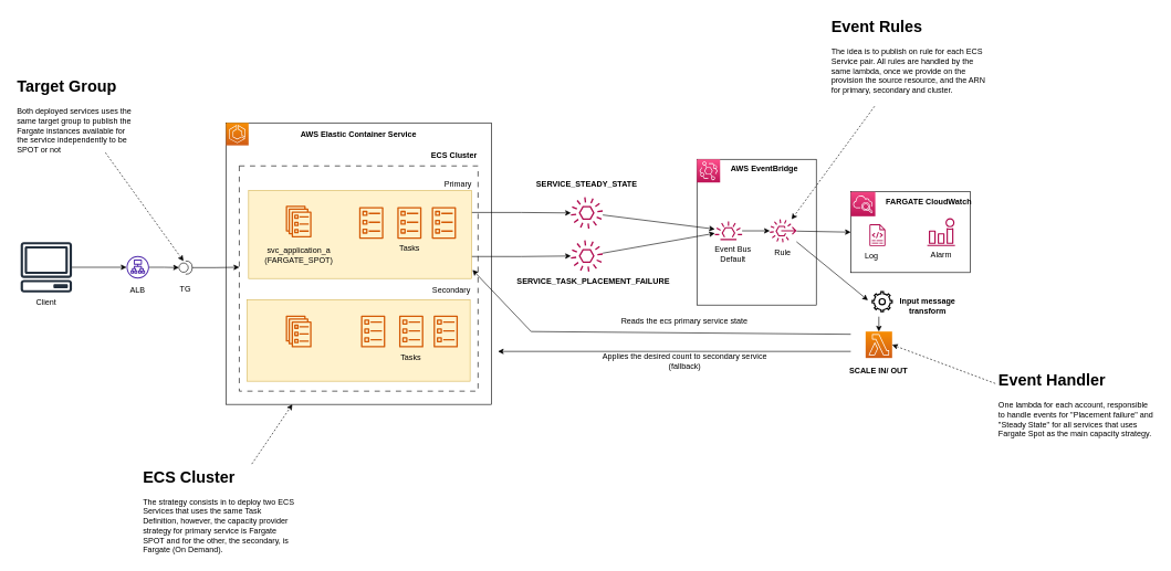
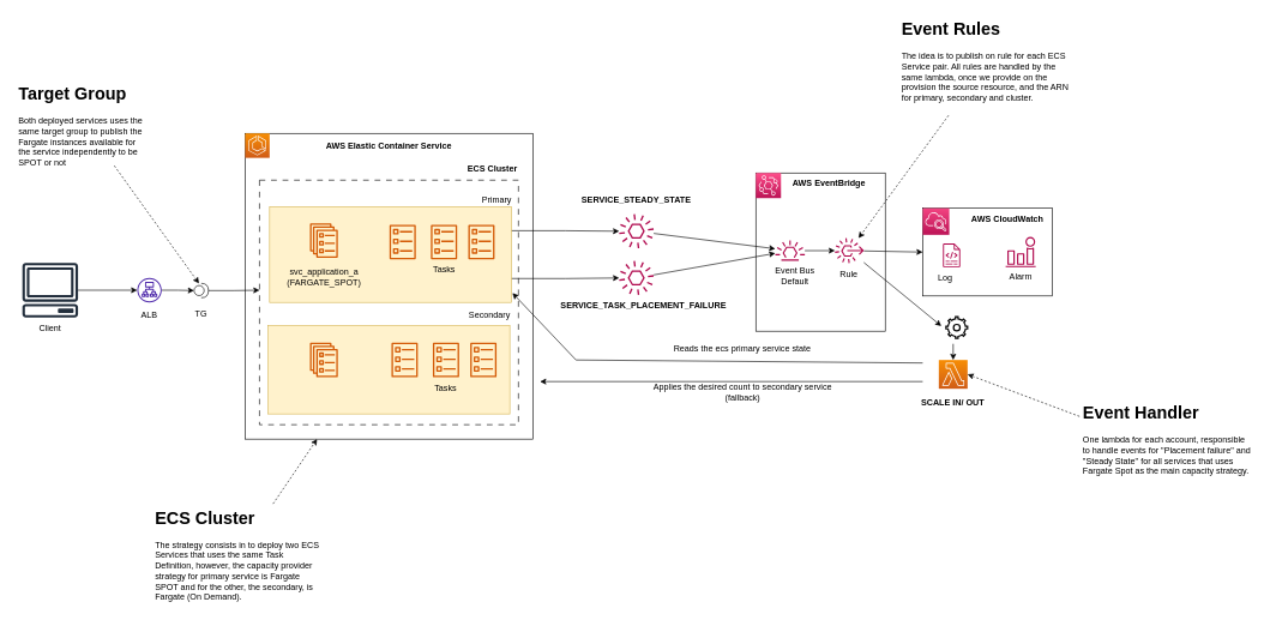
  <mxCell id="0" />
  <mxCell id="1" parent="0" />
  <mxCell id="2" value="" style="rounded=0;whiteSpace=wrap;html=1;" parent="1" vertex="1"><mxGeometry x="340" y="185" width="400" height="425" as="geometry" /></mxCell>
  <mxCell id="3" value="" style="rounded=0;whiteSpace=wrap;html=1;dashed=1;dashPattern=8 8;fillColor=none;" parent="1" vertex="1"><mxGeometry x="360" y="250" width="360" height="340" as="geometry" /></mxCell>
  <mxCell id="4" value="" style="rounded=0;whiteSpace=wrap;html=1;fillColor=#fff2cc;strokeColor=#d6b656;" parent="1" vertex="1"><mxGeometry x="372" y="452" width="336" height="123" as="geometry" /></mxCell>
  <mxCell id="5" value="" style="rounded=0;whiteSpace=wrap;html=1;" parent="1" vertex="1"><mxGeometry x="1282" y="289" width="180" height="122" as="geometry" /></mxCell>
  <mxCell id="6" value="" style="rounded=0;whiteSpace=wrap;html=1;" parent="1" vertex="1"><mxGeometry x="1050" y="240" width="180" height="220" as="geometry" /></mxCell>
  <mxCell id="7" style="edgeStyle=orthogonalEdgeStyle;rounded=0;orthogonalLoop=1;jettySize=auto;html=1;exitX=1;exitY=0.25;exitDx=0;exitDy=0;" parent="1" source="9" target="13" edge="1"><mxGeometry relative="1" as="geometry" /></mxCell>
  <mxCell id="8" style="edgeStyle=orthogonalEdgeStyle;rounded=0;orthogonalLoop=1;jettySize=auto;html=1;exitX=1;exitY=0.75;exitDx=0;exitDy=0;" parent="1" source="9" target="35" edge="1"><mxGeometry relative="1" as="geometry" /></mxCell>
  <mxCell id="9" value="" style="rounded=0;whiteSpace=wrap;html=1;fillColor=#fff2cc;strokeColor=#d6b656;" parent="1" vertex="1"><mxGeometry x="374" y="287" width="336" height="133" as="geometry" /></mxCell>
  <mxCell id="10" style="edgeStyle=none;rounded=0;orthogonalLoop=1;jettySize=auto;html=1;" parent="1" source="11" target="43" edge="1"><mxGeometry relative="1" as="geometry" /></mxCell>
  <mxCell id="11" value="" style="sketch=0;outlineConnect=0;fontColor=#232F3E;gradientColor=none;fillColor=#B0084D;strokeColor=none;dashed=0;verticalLabelPosition=bottom;verticalAlign=top;align=center;html=1;fontSize=12;fontStyle=0;aspect=fixed;pointerEvents=1;shape=mxgraph.aws4.eventbridge_default_event_bus_resource;" parent="1" vertex="1"><mxGeometry x="1077" y="334" width="41.2" height="28" as="geometry" /></mxCell>
  <mxCell id="12" style="rounded=0;orthogonalLoop=1;jettySize=auto;html=1;" parent="1" source="13" target="11" edge="1"><mxGeometry relative="1" as="geometry"><mxPoint x="1060" y="345.558" as="targetPoint" /></mxGeometry></mxCell>
  <mxCell id="13" value="" style="sketch=0;outlineConnect=0;fontColor=#232F3E;gradientColor=none;fillColor=#B0084D;strokeColor=none;dashed=0;verticalLabelPosition=bottom;verticalAlign=top;align=center;html=1;fontSize=12;fontStyle=0;aspect=fixed;pointerEvents=1;shape=mxgraph.aws4.event;" parent="1" vertex="1"><mxGeometry x="860" y="297" width="48" height="48" as="geometry" /></mxCell>
  <mxCell id="14" value="" style="sketch=0;points=[[0,0,0],[0.25,0,0],[0.5,0,0],[0.75,0,0],[1,0,0],[0,1,0],[0.25,1,0],[0.5,1,0],[0.75,1,0],[1,1,0],[0,0.25,0],[0,0.5,0],[0,0.75,0],[1,0.25,0],[1,0.5,0],[1,0.75,0]];outlineConnect=0;fontColor=#232F3E;gradientColor=#F78E04;gradientDirection=north;fillColor=#D05C17;strokeColor=#ffffff;dashed=0;verticalLabelPosition=bottom;verticalAlign=top;align=center;html=1;fontSize=12;fontStyle=0;aspect=fixed;shape=mxgraph.aws4.resourceIcon;resIcon=mxgraph.aws4.ecs;" parent="1" vertex="1"><mxGeometry x="340" y="185" width="34" height="34" as="geometry" /></mxCell>
  <mxCell id="15" value="svc_application_a&lt;br&gt;(FARGATE_SPOT)" style="text;html=1;strokeColor=none;fillColor=none;align=center;verticalAlign=middle;whiteSpace=wrap;rounded=0;" parent="1" vertex="1"><mxGeometry x="419.5" y="370" width="60" height="30" as="geometry" /></mxCell>
  <mxCell id="16" value="" style="sketch=0;outlineConnect=0;fontColor=#232F3E;gradientColor=none;fillColor=#D45B07;strokeColor=none;dashed=0;verticalLabelPosition=bottom;verticalAlign=top;align=center;html=1;fontSize=12;fontStyle=0;aspect=fixed;pointerEvents=1;shape=mxgraph.aws4.ecs_service;dashPattern=8 8;" parent="1" vertex="1"><mxGeometry x="430" y="310" width="39" height="48" as="geometry" /></mxCell>
  <mxCell id="17" value="" style="sketch=0;outlineConnect=0;fontColor=#232F3E;gradientColor=none;fillColor=#D45B07;strokeColor=none;dashed=0;verticalLabelPosition=bottom;verticalAlign=top;align=center;html=1;fontSize=12;fontStyle=0;aspect=fixed;pointerEvents=1;shape=mxgraph.aws4.ecs_service;dashPattern=8 8;" parent="1" vertex="1"><mxGeometry x="430" y="476" width="39" height="48" as="geometry" /></mxCell>
  <mxCell id="18" value="" style="sketch=0;outlineConnect=0;fontColor=#232F3E;gradientColor=none;fillColor=#D45B07;strokeColor=none;dashed=0;verticalLabelPosition=bottom;verticalAlign=top;align=center;html=1;fontSize=12;fontStyle=0;aspect=fixed;pointerEvents=1;shape=mxgraph.aws4.ecs_task;dashPattern=8 8;" parent="1" vertex="1"><mxGeometry x="540.5" y="312" width="37" height="48" as="geometry" /></mxCell>
  <mxCell id="19" value="" style="sketch=0;outlineConnect=0;fontColor=#232F3E;gradientColor=none;fillColor=#D45B07;strokeColor=none;dashed=0;verticalLabelPosition=bottom;verticalAlign=top;align=center;html=1;fontSize=12;fontStyle=0;aspect=fixed;pointerEvents=1;shape=mxgraph.aws4.ecs_task;dashPattern=8 8;" parent="1" vertex="1"><mxGeometry x="650" y="312" width="37" height="48" as="geometry" /></mxCell>
  <mxCell id="20" value="" style="sketch=0;outlineConnect=0;fontColor=#232F3E;gradientColor=none;fillColor=#D45B07;strokeColor=none;dashed=0;verticalLabelPosition=bottom;verticalAlign=top;align=center;html=1;fontSize=12;fontStyle=0;aspect=fixed;pointerEvents=1;shape=mxgraph.aws4.ecs_task;dashPattern=8 8;" parent="1" vertex="1"><mxGeometry x="598" y="312" width="37" height="48" as="geometry" /></mxCell>
  <mxCell id="21" value="Tasks" style="text;html=1;strokeColor=none;fillColor=none;align=center;verticalAlign=middle;whiteSpace=wrap;rounded=0;" parent="1" vertex="1"><mxGeometry x="586.5" y="360" width="60" height="30" as="geometry" /></mxCell>
  <mxCell id="22" value="" style="sketch=0;outlineConnect=0;fontColor=#232F3E;gradientColor=none;fillColor=#D45B07;strokeColor=none;dashed=0;verticalLabelPosition=bottom;verticalAlign=top;align=center;html=1;fontSize=12;fontStyle=0;aspect=fixed;pointerEvents=1;shape=mxgraph.aws4.ecs_task;dashPattern=8 8;" parent="1" vertex="1"><mxGeometry x="543.25" y="476" width="37" height="48" as="geometry" /></mxCell>
  <mxCell id="23" value="" style="sketch=0;outlineConnect=0;fontColor=#232F3E;gradientColor=none;fillColor=#D45B07;strokeColor=none;dashed=0;verticalLabelPosition=bottom;verticalAlign=top;align=center;html=1;fontSize=12;fontStyle=0;aspect=fixed;pointerEvents=1;shape=mxgraph.aws4.ecs_task;dashPattern=8 8;" parent="1" vertex="1"><mxGeometry x="652.75" y="476" width="37" height="48" as="geometry" /></mxCell>
  <mxCell id="24" value="" style="sketch=0;outlineConnect=0;fontColor=#232F3E;gradientColor=none;fillColor=#D45B07;strokeColor=none;dashed=0;verticalLabelPosition=bottom;verticalAlign=top;align=center;html=1;fontSize=12;fontStyle=0;aspect=fixed;pointerEvents=1;shape=mxgraph.aws4.ecs_task;dashPattern=8 8;" parent="1" vertex="1"><mxGeometry x="600.75" y="476" width="37" height="48" as="geometry" /></mxCell>
  <mxCell id="25" value="Tasks" style="text;html=1;strokeColor=none;fillColor=none;align=center;verticalAlign=middle;whiteSpace=wrap;rounded=0;" parent="1" vertex="1"><mxGeometry x="589.25" y="524" width="60" height="30" as="geometry" /></mxCell>
  <mxCell id="26" value="ECS Cluster" style="text;html=1;strokeColor=none;fillColor=none;align=center;verticalAlign=middle;whiteSpace=wrap;rounded=0;fontStyle=1" parent="1" vertex="1"><mxGeometry x="630" y="220" width="107.75" height="30" as="geometry" /></mxCell>
  <mxCell id="27" value="AWS Elastic Container Service" style="text;html=1;strokeColor=none;fillColor=none;align=center;verticalAlign=middle;whiteSpace=wrap;rounded=0;fontStyle=1" parent="1" vertex="1"><mxGeometry x="340" y="187" width="400" height="30" as="geometry" /></mxCell>
  <mxCell id="28" style="edgeStyle=orthogonalEdgeStyle;rounded=0;orthogonalLoop=1;jettySize=auto;html=1;entryX=0;entryY=0.5;entryDx=0;entryDy=0;entryPerimeter=0;" parent="1" source="29" target="31" edge="1"><mxGeometry relative="1" as="geometry" /></mxCell>
  <mxCell id="29" value="" style="sketch=0;outlineConnect=0;fontColor=#232F3E;gradientColor=none;fillColor=#4D27AA;strokeColor=none;dashed=0;verticalLabelPosition=bottom;verticalAlign=top;align=center;html=1;fontSize=12;fontStyle=0;aspect=fixed;pointerEvents=1;shape=mxgraph.aws4.application_load_balancer;" parent="1" vertex="1"><mxGeometry x="190" y="386" width="34" height="34" as="geometry" /></mxCell>
  <mxCell id="30" style="edgeStyle=orthogonalEdgeStyle;rounded=0;orthogonalLoop=1;jettySize=auto;html=1;entryX=0;entryY=0.45;entryDx=0;entryDy=0;entryPerimeter=0;" parent="1" source="31" target="3" edge="1"><mxGeometry relative="1" as="geometry" /></mxCell>
  <mxCell id="31" value="" style="shape=providedRequiredInterface;html=1;verticalLabelPosition=bottom;sketch=0;fillColor=none;" parent="1" vertex="1"><mxGeometry x="269" y="393.5" width="20" height="20" as="geometry" /></mxCell>
  <mxCell id="32" style="edgeStyle=orthogonalEdgeStyle;rounded=0;orthogonalLoop=1;jettySize=auto;html=1;" parent="1" source="33" target="29" edge="1"><mxGeometry relative="1" as="geometry" /></mxCell>
  <mxCell id="33" value="" style="sketch=0;outlineConnect=0;fontColor=#232F3E;gradientColor=none;fillColor=#232F3D;strokeColor=none;dashed=0;verticalLabelPosition=bottom;verticalAlign=top;align=center;html=1;fontSize=12;fontStyle=0;aspect=fixed;pointerEvents=1;shape=mxgraph.aws4.client;" parent="1" vertex="1"><mxGeometry x="30" y="365" width="78" height="76" as="geometry" /></mxCell>
  <mxCell id="34" style="rounded=0;orthogonalLoop=1;jettySize=auto;html=1;" parent="1" source="35" target="11" edge="1"><mxGeometry relative="1" as="geometry"><mxPoint x="1060" y="351" as="targetPoint" /></mxGeometry></mxCell>
  <mxCell id="35" value="" style="sketch=0;outlineConnect=0;fontColor=#232F3E;gradientColor=none;fillColor=#B0084D;strokeColor=none;dashed=0;verticalLabelPosition=bottom;verticalAlign=top;align=center;html=1;fontSize=12;fontStyle=0;aspect=fixed;pointerEvents=1;shape=mxgraph.aws4.event;" parent="1" vertex="1"><mxGeometry x="860" y="362" width="48" height="48" as="geometry" /></mxCell>
  <mxCell id="36" value="SERVICE_STEADY_STATE" style="text;html=1;strokeColor=none;fillColor=none;align=center;verticalAlign=middle;whiteSpace=wrap;rounded=0;fontStyle=1" parent="1" vertex="1"><mxGeometry x="830.13" y="262" width="107.75" height="30" as="geometry" /></mxCell>
  <mxCell id="37" value="SERVICE_TASK_PLACEMENT_FAILURE" style="text;html=1;strokeColor=none;fillColor=none;align=center;verticalAlign=middle;whiteSpace=wrap;rounded=0;fontStyle=1" parent="1" vertex="1"><mxGeometry x="840" y="410" width="107.75" height="30" as="geometry" /></mxCell>
  <mxCell id="38" value="" style="sketch=0;points=[[0,0,0],[0.25,0,0],[0.5,0,0],[0.75,0,0],[1,0,0],[0,1,0],[0.25,1,0],[0.5,1,0],[0.75,1,0],[1,1,0],[0,0.25,0],[0,0.5,0],[0,0.75,0],[1,0.25,0],[1,0.5,0],[1,0.75,0]];outlineConnect=0;fontColor=#232F3E;gradientColor=#FF4F8B;gradientDirection=north;fillColor=#BC1356;strokeColor=#ffffff;dashed=0;verticalLabelPosition=bottom;verticalAlign=top;align=center;html=1;fontSize=12;fontStyle=0;aspect=fixed;shape=mxgraph.aws4.resourceIcon;resIcon=mxgraph.aws4.eventbridge;" parent="1" vertex="1"><mxGeometry x="1050" y="240" width="35" height="35" as="geometry" /></mxCell>
  <mxCell id="39" value="AWS EventBridge" style="text;html=1;strokeColor=none;fillColor=none;align=center;verticalAlign=middle;whiteSpace=wrap;rounded=0;fontStyle=1" parent="1" vertex="1"><mxGeometry x="1077" y="240" width="150" height="30" as="geometry" /></mxCell>
  <mxCell id="40" value="Event Bus&lt;br&gt;Default" style="text;html=1;strokeColor=none;fillColor=none;align=center;verticalAlign=middle;whiteSpace=wrap;rounded=0;" parent="1" vertex="1"><mxGeometry x="1061.22" y="368" width="87.48" height="30" as="geometry" /></mxCell>
  <mxCell id="41" style="edgeStyle=none;rounded=0;orthogonalLoop=1;jettySize=auto;html=1;entryX=0;entryY=0.5;entryDx=0;entryDy=0;" parent="1" source="43" target="5" edge="1"><mxGeometry relative="1" as="geometry" /></mxCell>
  <mxCell id="42" style="edgeStyle=none;rounded=0;orthogonalLoop=1;jettySize=auto;html=1;entryX=0;entryY=0.25;entryDx=0;entryDy=0;" parent="1" source="43" edge="1"><mxGeometry relative="1" as="geometry"><mxPoint x="1307.88" y="452.75" as="targetPoint" /></mxGeometry></mxCell>
  <mxCell id="43" value="" style="sketch=0;outlineConnect=0;fontColor=#232F3E;gradientColor=none;fillColor=#B0084D;strokeColor=none;dashed=0;verticalLabelPosition=bottom;verticalAlign=top;align=center;html=1;fontSize=12;fontStyle=0;aspect=fixed;pointerEvents=1;shape=mxgraph.aws4.rule_3;" parent="1" vertex="1"><mxGeometry x="1160" y="330.5" width="40.15" height="35" as="geometry" /></mxCell>
  <mxCell id="44" value="Rule" style="text;html=1;strokeColor=none;fillColor=none;align=center;verticalAlign=middle;whiteSpace=wrap;rounded=0;" parent="1" vertex="1"><mxGeometry x="1136.34" y="365.5" width="87.48" height="30" as="geometry" /></mxCell>
  <mxCell id="45" value="" style="sketch=0;points=[[0,0,0],[0.25,0,0],[0.5,0,0],[0.75,0,0],[1,0,0],[0,1,0],[0.25,1,0],[0.5,1,0],[0.75,1,0],[1,1,0],[0,0.25,0],[0,0.5,0],[0,0.75,0],[1,0.25,0],[1,0.5,0],[1,0.75,0]];points=[[0,0,0],[0.25,0,0],[0.5,0,0],[0.75,0,0],[1,0,0],[0,1,0],[0.25,1,0],[0.5,1,0],[0.75,1,0],[1,1,0],[0,0.25,0],[0,0.5,0],[0,0.75,0],[1,0.25,0],[1,0.5,0],[1,0.75,0]];outlineConnect=0;fontColor=#232F3E;gradientColor=#F34482;gradientDirection=north;fillColor=#BC1356;strokeColor=#ffffff;dashed=0;verticalLabelPosition=bottom;verticalAlign=top;align=center;html=1;fontSize=12;fontStyle=0;aspect=fixed;shape=mxgraph.aws4.resourceIcon;resIcon=mxgraph.aws4.cloudwatch_2;" parent="1" vertex="1"><mxGeometry x="1282" y="289" width="37" height="37" as="geometry" /></mxCell>
  <mxCell id="46" value="" style="sketch=0;outlineConnect=0;fontColor=#232F3E;gradientColor=none;fillColor=#B0084D;strokeColor=none;dashed=0;verticalLabelPosition=bottom;verticalAlign=top;align=center;html=1;fontSize=12;fontStyle=0;aspect=fixed;pointerEvents=1;shape=mxgraph.aws4.logs;" parent="1" vertex="1"><mxGeometry x="1300" y="338" width="44.38" height="33" as="geometry" /></mxCell>
  <mxCell id="47" value="" style="sketch=0;outlineConnect=0;fontColor=#232F3E;gradientColor=none;fillColor=#B0084D;strokeColor=none;dashed=0;verticalLabelPosition=bottom;verticalAlign=top;align=center;html=1;fontSize=12;fontStyle=0;aspect=fixed;pointerEvents=1;shape=mxgraph.aws4.alarm;" parent="1" vertex="1"><mxGeometry x="1397.26" y="329" width="42" height="42" as="geometry" /></mxCell>
  <mxCell id="48" value="Log" style="text;html=1;strokeColor=none;fillColor=none;align=center;verticalAlign=middle;whiteSpace=wrap;rounded=0;" parent="1" vertex="1"><mxGeometry x="1270" y="371" width="87.48" height="30" as="geometry" /></mxCell>
  <mxCell id="49" value="Alarm" style="text;html=1;strokeColor=none;fillColor=none;align=center;verticalAlign=middle;whiteSpace=wrap;rounded=0;" parent="1" vertex="1"><mxGeometry x="1374.52" y="370" width="87.48" height="30" as="geometry" /></mxCell>
- <mxCell id="50" value="FARGATE CloudWatch" style="text;html=1;strokeColor=none;fillColor=none;align=center;verticalAlign=middle;whiteSpace=wrap;rounded=0;fontStyle=1" parent="1" vertex="1"><mxGeometry x="1324.74" y="289" width="150" height="30" as="geometry" /></mxCell>
+ <mxCell id="50" value="AWS CloudWatch" style="text;html=1;strokeColor=none;fillColor=none;align=center;verticalAlign=middle;whiteSpace=wrap;rounded=0;fontStyle=1" parent="1" vertex="1"><mxGeometry x="1324.74" y="289" width="150" height="30" as="geometry" /></mxCell>
  <mxCell id="51" value="" style="sketch=0;points=[[0,0,0],[0.25,0,0],[0.5,0,0],[0.75,0,0],[1,0,0],[0,1,0],[0.25,1,0],[0.5,1,0],[0.75,1,0],[1,1,0],[0,0.25,0],[0,0.5,0],[0,0.75,0],[1,0.25,0],[1,0.5,0],[1,0.75,0]];outlineConnect=0;fontColor=#232F3E;gradientColor=#F78E04;gradientDirection=north;fillColor=#D05C17;strokeColor=#ffffff;dashed=0;verticalLabelPosition=bottom;verticalAlign=top;align=center;html=1;fontSize=12;fontStyle=0;aspect=fixed;shape=mxgraph.aws4.resourceIcon;resIcon=mxgraph.aws4.lambda;" parent="1" vertex="1"><mxGeometry x="1304.38" y="500" width="40" height="40" as="geometry" /></mxCell>
  <mxCell id="52" value="SCALE IN/ OUT" style="text;html=1;strokeColor=none;fillColor=none;align=center;verticalAlign=middle;whiteSpace=wrap;rounded=0;fontStyle=1" parent="1" vertex="1"><mxGeometry x="1270" y="545" width="107.75" height="30" as="geometry" /></mxCell>
  <mxCell id="53" value="" style="endArrow=classic;html=1;rounded=0;entryX=1.005;entryY=0.902;entryDx=0;entryDy=0;entryPerimeter=0;" parent="1" target="9" edge="1"><mxGeometry width="50" height="50" relative="1" as="geometry"><mxPoint x="1282" y="504.17" as="sourcePoint" /><mxPoint x="752" y="504.17" as="targetPoint" /><Array as="points"><mxPoint x="800" y="500" /></Array></mxGeometry></mxCell>
  <mxCell id="54" value="Reads the ecs primary service state" style="text;html=1;strokeColor=none;fillColor=none;align=center;verticalAlign=middle;whiteSpace=wrap;rounded=0;fontStyle=0" parent="1" vertex="1"><mxGeometry x="921.35" y="470" width="221" height="30" as="geometry" /></mxCell>
  <mxCell id="55" value="" style="endArrow=classic;html=1;rounded=0;" parent="1" edge="1"><mxGeometry width="50" height="50" relative="1" as="geometry"><mxPoint x="1282" y="530" as="sourcePoint" /><mxPoint x="750" y="530" as="targetPoint" /></mxGeometry></mxCell>
  <mxCell id="56" value="Applies the desired count to secondary service (fallback)" style="text;html=1;strokeColor=none;fillColor=none;align=center;verticalAlign=middle;whiteSpace=wrap;rounded=0;fontStyle=0" parent="1" vertex="1"><mxGeometry x="885.7" y="530" width="292.3" height="30" as="geometry" /></mxCell>
  <mxCell id="57" value="Primary" style="text;html=1;strokeColor=none;fillColor=none;align=center;verticalAlign=middle;whiteSpace=wrap;rounded=0;" parent="1" vertex="1"><mxGeometry x="660" y="262" width="60" height="30" as="geometry" /></mxCell>
  <mxCell id="58" value="Secondary" style="text;html=1;strokeColor=none;fillColor=none;align=center;verticalAlign=middle;whiteSpace=wrap;rounded=0;" parent="1" vertex="1"><mxGeometry x="650" y="423" width="60" height="30" as="geometry" /></mxCell>
  <mxCell id="59" style="edgeStyle=none;rounded=0;orthogonalLoop=1;jettySize=auto;html=1;entryX=0.5;entryY=0;entryDx=0;entryDy=0;entryPerimeter=0;" parent="1" target="51" edge="1"><mxGeometry relative="1" as="geometry"><mxPoint x="1324.38" y="477.5" as="sourcePoint" /></mxGeometry></mxCell>
- <mxCell id="60" value="Input message transform" style="text;html=1;strokeColor=none;fillColor=none;align=center;verticalAlign=middle;whiteSpace=wrap;rounded=0;fontStyle=1" parent="1" vertex="1"><mxGeometry x="1344.38" y="446" width="107.75" height="30" as="geometry" /></mxCell>
  <mxCell id="61" value="Client" style="text;html=1;strokeColor=none;fillColor=none;align=center;verticalAlign=middle;whiteSpace=wrap;rounded=0;" parent="1" vertex="1"><mxGeometry x="39" y="441" width="60" height="30" as="geometry" /></mxCell>
  <mxCell id="62" value="ALB" style="text;html=1;strokeColor=none;fillColor=none;align=center;verticalAlign=middle;whiteSpace=wrap;rounded=0;" parent="1" vertex="1"><mxGeometry x="177" y="423" width="60" height="30" as="geometry" /></mxCell>
  <mxCell id="63" value="TG" style="text;html=1;strokeColor=none;fillColor=none;align=center;verticalAlign=middle;whiteSpace=wrap;rounded=0;" parent="1" vertex="1"><mxGeometry x="249" y="422" width="60" height="30" as="geometry" /></mxCell>
  <mxCell id="64" style="edgeStyle=none;rounded=0;orthogonalLoop=1;jettySize=auto;html=1;entryX=0.342;entryY=0.008;entryDx=0;entryDy=0;entryPerimeter=0;dashed=1;" parent="1" source="65" target="31" edge="1"><mxGeometry relative="1" as="geometry" /></mxCell>
  <mxCell id="65" value="&lt;h1&gt;Target Group&lt;/h1&gt;&lt;p&gt;Both deployed services uses the same target group to publish the Fargate instances available for the service independently to be SPOT or not&amp;nbsp;&lt;/p&gt;" style="text;html=1;strokeColor=none;fillColor=none;spacing=5;spacingTop=-20;whiteSpace=wrap;overflow=hidden;rounded=0;" parent="1" vertex="1"><mxGeometry x="20" y="110" width="190" height="120" as="geometry" /></mxCell>
  <mxCell id="66" style="edgeStyle=none;rounded=0;orthogonalLoop=1;jettySize=auto;html=1;entryX=0.25;entryY=1;entryDx=0;entryDy=0;dashed=1;" parent="1" source="67" target="2" edge="1"><mxGeometry relative="1" as="geometry" /></mxCell>
  <mxCell id="67" value="&lt;h1&gt;ECS Cluster&lt;/h1&gt;&lt;p&gt;The strategy consists in to deploy two ECS Services that uses the same Task Definition, however, the capacity provider strategy for primary service is Fargate SPOT and for the other, the secondary, is Fargate (On Demand).&lt;/p&gt;" style="text;html=1;strokeColor=none;fillColor=none;spacing=5;spacingTop=-20;whiteSpace=wrap;overflow=hidden;rounded=0;" parent="1" vertex="1"><mxGeometry x="210" y="700" width="242.5" height="140" as="geometry" /></mxCell>
  <mxCell id="68" style="edgeStyle=none;rounded=0;orthogonalLoop=1;jettySize=auto;html=1;dashed=1;" parent="1" source="69" target="43" edge="1"><mxGeometry relative="1" as="geometry" /></mxCell>
  <mxCell id="69" value="&lt;h1&gt;Event Rules&lt;/h1&gt;&lt;p&gt;The idea is to publish on rule for each ECS Service pair. All rules are handled by the same lambda, once we provide on the provision the source resource, and the ARN for primary, secondary and cluster.&lt;/p&gt;" style="text;html=1;strokeColor=none;fillColor=none;spacing=5;spacingTop=-20;whiteSpace=wrap;overflow=hidden;rounded=0;" parent="1" vertex="1"><mxGeometry x="1248" y="20" width="242.5" height="140" as="geometry" /></mxCell>
  <mxCell id="70" style="edgeStyle=none;rounded=0;orthogonalLoop=1;jettySize=auto;html=1;entryX=1;entryY=0.5;entryDx=0;entryDy=0;entryPerimeter=0;dashed=1;" parent="1" source="71" target="51" edge="1"><mxGeometry relative="1" as="geometry" /></mxCell>
  <mxCell id="71" value="&lt;h1&gt;Event Handler&lt;/h1&gt;&lt;p&gt;One lambda for each account, responsible to handle events for &quot;Placement failure&quot; and &quot;Steady State&quot; for all services that uses Fargate Spot as the main capacity strategy.&lt;/p&gt;" style="text;html=1;strokeColor=none;fillColor=none;spacing=5;spacingTop=-20;whiteSpace=wrap;overflow=hidden;rounded=0;" parent="1" vertex="1"><mxGeometry x="1500" y="554" width="242.5" height="140" as="geometry" /></mxCell>
  <mxCell id="72" value="" style="html=1;verticalLabelPosition=bottom;align=center;labelBackgroundColor=#ffffff;verticalAlign=top;strokeWidth=2;shadow=0;dashed=0;shape=mxgraph.ios7.icons.settings;fontStyle=0" vertex="1" parent="1"><mxGeometry x="1314.38" y="440" width="30" height="30" as="geometry" /></mxCell>
